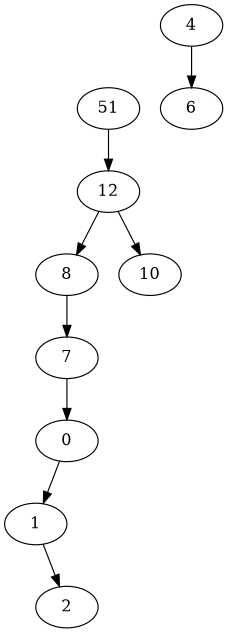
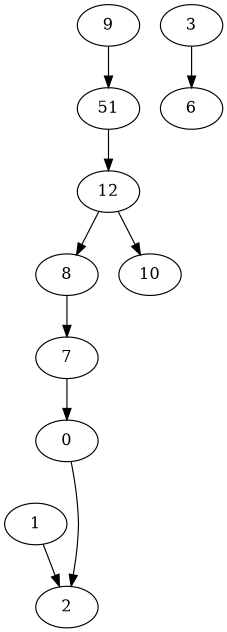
  digraph {
    1
    2
-   4
+   4 [label=3]
    6
    n5 [label=0]
    n6 [label=51]
+   9
    7
    8
    12
    10
    1 -> 2
    4 -> 6
-   n5 -> 1
+   n5 -> 2
    n6 -> 12
+   9 -> n6
    7 -> n5
    8 -> 7
    12 -> 8
    12 -> 10
  }
